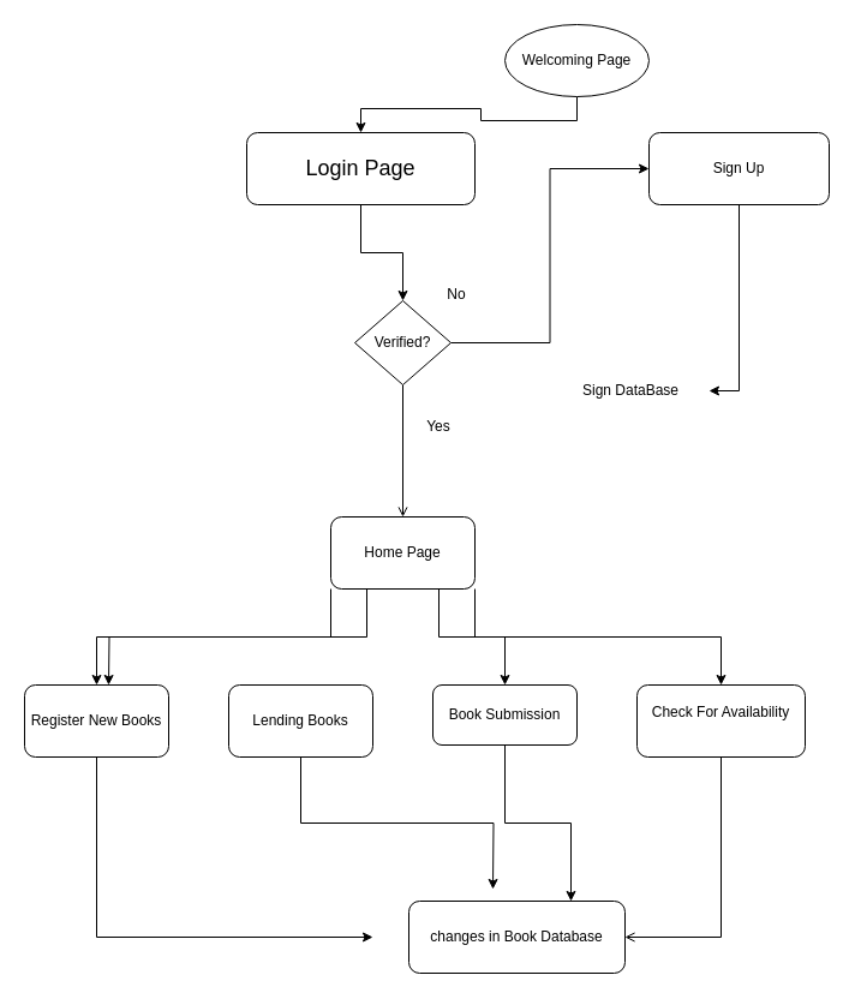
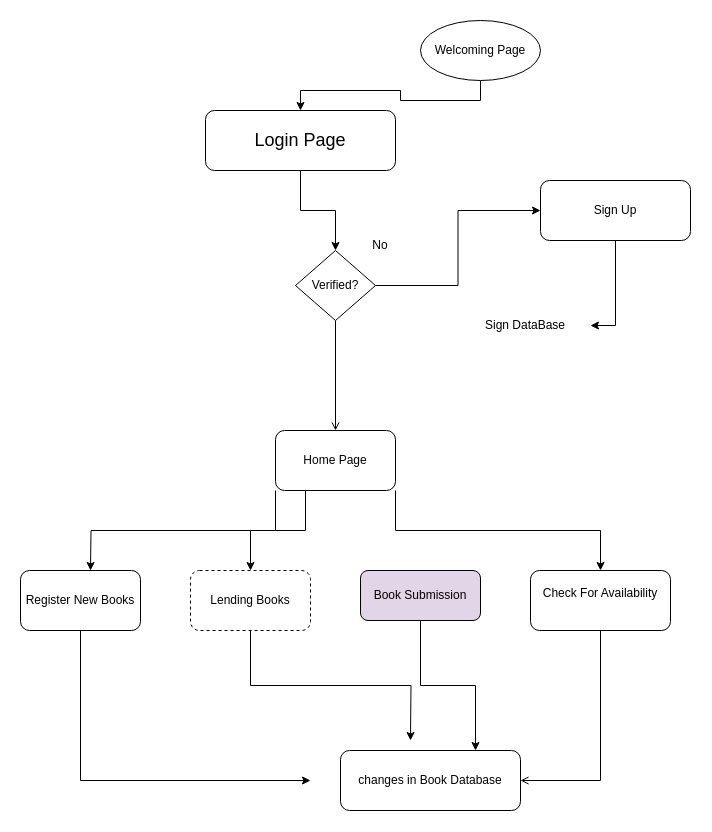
  <mxCell id="0" />
  <mxCell id="1" parent="0" />
  <mxCell id="2" style="edgeStyle=orthogonalEdgeStyle;rounded=0;orthogonalLoop=1;jettySize=auto;html=1;exitX=0.5;exitY=1;exitDx=0;exitDy=0;entryX=0.5;entryY=0;entryDx=0;entryDy=0;" edge="1" parent="1" source="3" target="6"><mxGeometry relative="1" as="geometry" /></mxCell>
  <mxCell id="3" value="&lt;font style=&quot;font-size: 18px;&quot;&gt;Login Page&lt;/font&gt;" style="rounded=1;whiteSpace=wrap;html=1;" vertex="1" parent="1"><mxGeometry x="205" y="110" width="190" height="60" as="geometry" /></mxCell>
  <mxCell id="4" style="edgeStyle=orthogonalEdgeStyle;rounded=0;orthogonalLoop=1;jettySize=auto;html=1;exitX=0.5;exitY=1;exitDx=0;exitDy=0;entryX=0.5;entryY=0;entryDx=0;entryDy=0;endArrow=open;" edge="1" parent="1" source="6" target="12"><mxGeometry relative="1" as="geometry" /></mxCell>
  <mxCell id="5" style="edgeStyle=orthogonalEdgeStyle;rounded=0;orthogonalLoop=1;jettySize=auto;html=1;exitX=1;exitY=0.5;exitDx=0;exitDy=0;entryX=0;entryY=0.5;entryDx=0;entryDy=0;" edge="1" parent="1" source="6" target="14"><mxGeometry relative="1" as="geometry"><mxPoint x="510" y="190" as="targetPoint" /></mxGeometry></mxCell>
  <mxCell id="6" value="Verified?" style="rhombus;whiteSpace=wrap;html=1;" vertex="1" parent="1"><mxGeometry x="295" y="250" width="80" height="70" as="geometry" /></mxCell>
  <mxCell id="7" value="Sign DataBase" style="text;html=1;align=center;verticalAlign=middle;whiteSpace=wrap;rounded=0;" vertex="1" parent="1"><mxGeometry x="460" y="310" width="130" height="30" as="geometry" /></mxCell>
  <mxCell id="8" style="edgeStyle=orthogonalEdgeStyle;rounded=0;orthogonalLoop=1;jettySize=auto;html=1;exitX=0;exitY=1;exitDx=0;exitDy=0;" edge="1" parent="1" source="12"><mxGeometry relative="1" as="geometry"><mxPoint x="90" y="570" as="targetPoint" /></mxGeometry></mxCell>
- <mxCell id="9" style="edgeStyle=orthogonalEdgeStyle;rounded=0;orthogonalLoop=1;jettySize=auto;html=1;exitX=0.25;exitY=1;exitDx=0;exitDy=0;" edge="1" parent="1" source="12" target="20"><mxGeometry relative="1" as="geometry" /></mxCell>
- <mxCell id="10" style="edgeStyle=orthogonalEdgeStyle;rounded=0;orthogonalLoop=1;jettySize=auto;html=1;exitX=0.75;exitY=1;exitDx=0;exitDy=0;entryX=0.5;entryY=0;entryDx=0;entryDy=0;" edge="1" parent="1" source="12" target="24"><mxGeometry relative="1" as="geometry" /></mxCell>
+ <mxCell id="9" style="edgeStyle=orthogonalEdgeStyle;rounded=0;orthogonalLoop=1;jettySize=auto;html=1;exitX=0.25;exitY=1;exitDx=0;exitDy=0;entryX=0.5;entryY=0;entryDx=0;entryDy=0;" edge="1" parent="1" source="12" target="22"><mxGeometry relative="1" as="geometry" /></mxCell>
  <mxCell id="11" style="edgeStyle=orthogonalEdgeStyle;rounded=0;orthogonalLoop=1;jettySize=auto;html=1;exitX=1;exitY=1;exitDx=0;exitDy=0;entryX=0.5;entryY=0;entryDx=0;entryDy=0;" edge="1" parent="1" source="12" target="26"><mxGeometry relative="1" as="geometry" /></mxCell>
  <mxCell id="12" value="Home Page" style="rounded=1;whiteSpace=wrap;html=1;" vertex="1" parent="1"><mxGeometry x="275" y="430" width="120" height="60" as="geometry" /></mxCell>
  <mxCell id="13" style="edgeStyle=orthogonalEdgeStyle;rounded=0;orthogonalLoop=1;jettySize=auto;html=1;exitX=0.5;exitY=1;exitDx=0;exitDy=0;entryX=1;entryY=0.5;entryDx=0;entryDy=0;" edge="1" parent="1" source="14" target="7"><mxGeometry relative="1" as="geometry" /></mxCell>
- <mxCell id="14" value="Sign Up" style="rounded=1;whiteSpace=wrap;html=1;" vertex="1" parent="1"><mxGeometry x="540" y="110" width="150" height="60" as="geometry" /></mxCell>
+ <mxCell id="14" value="Sign Up" style="rounded=1;whiteSpace=wrap;html=1;" vertex="1" parent="1"><mxGeometry x="540" y="180" width="150" height="60" as="geometry" /></mxCell>
  <mxCell id="15" style="edgeStyle=orthogonalEdgeStyle;rounded=0;orthogonalLoop=1;jettySize=auto;html=1;exitX=0.5;exitY=1;exitDx=0;exitDy=0;entryX=0.5;entryY=0;entryDx=0;entryDy=0;" edge="1" parent="1" source="16" target="3"><mxGeometry relative="1" as="geometry" /></mxCell>
  <mxCell id="16" value="Welcoming Page" style="ellipse;whiteSpace=wrap;html=1;" vertex="1" parent="1"><mxGeometry x="420" y="20" width="120" height="60" as="geometry" /></mxCell>
- <mxCell id="17" value="Yes" style="text;html=1;align=center;verticalAlign=middle;whiteSpace=wrap;rounded=0;" vertex="1" parent="1"><mxGeometry x="335" y="340" width="60" height="30" as="geometry" /></mxCell>
  <mxCell id="18" value="No" style="text;html=1;align=center;verticalAlign=middle;whiteSpace=wrap;rounded=0;" vertex="1" parent="1"><mxGeometry y="230" width="60" height="30" as="geometry" x="350" /></mxCell>
  <mxCell id="19" style="edgeStyle=orthogonalEdgeStyle;rounded=0;orthogonalLoop=1;jettySize=auto;html=1;" edge="1" parent="1" source="20"><mxGeometry relative="1" as="geometry"><mxPoint x="310" y="780" as="targetPoint" /><Array as="points"><mxPoint x="80" y="780" /></Array></mxGeometry></mxCell>
  <mxCell id="20" value="Register New Books" style="rounded=1;whiteSpace=wrap;html=1;" vertex="1" parent="1"><mxGeometry x="20" y="570" width="120" height="60" as="geometry" /></mxCell>
  <mxCell id="21" style="edgeStyle=orthogonalEdgeStyle;rounded=0;orthogonalLoop=1;jettySize=auto;html=1;exitX=0.5;exitY=1;exitDx=0;exitDy=0;" edge="1" parent="1" source="22"><mxGeometry relative="1" as="geometry"><mxPoint x="410" y="740" as="targetPoint" /></mxGeometry></mxCell>
- <mxCell id="22" value="Lending Books" style="rounded=1;whiteSpace=wrap;html=1;" vertex="1" parent="1"><mxGeometry x="190" y="570" width="120" height="60" as="geometry" /></mxCell>
+ <mxCell id="22" value="Lending Books" style="rounded=1;whiteSpace=wrap;html=1;dashed=1;" vertex="1" parent="1"><mxGeometry x="190" y="570" width="120" height="60" as="geometry" /></mxCell>
  <mxCell id="23" style="edgeStyle=orthogonalEdgeStyle;rounded=0;orthogonalLoop=1;jettySize=auto;html=1;exitX=0.5;exitY=1;exitDx=0;exitDy=0;entryX=0.75;entryY=0;entryDx=0;entryDy=0;" edge="1" parent="1" source="24" target="27"><mxGeometry relative="1" as="geometry" /></mxCell>
- <mxCell id="24" value="Book Submission" style="rounded=1;whiteSpace=wrap;html=1;" vertex="1" parent="1"><mxGeometry x="360" y="570" width="120" height="50" as="geometry" /></mxCell>
+ <mxCell id="24" value="Book Submission" style="rounded=1;whiteSpace=wrap;html=1;fillColor=#e1d5e7;" vertex="1" parent="1"><mxGeometry x="360" y="570" width="120" height="50" as="geometry" /></mxCell>
  <mxCell id="25" style="edgeStyle=orthogonalEdgeStyle;rounded=0;orthogonalLoop=1;jettySize=auto;html=1;exitX=0.5;exitY=1;exitDx=0;exitDy=0;entryX=1;entryY=0.5;entryDx=0;entryDy=0;endArrow=open;" edge="1" parent="1" source="26" target="27"><mxGeometry relative="1" as="geometry" /></mxCell>
  <mxCell id="26" value="Check For Availability&lt;div&gt;&lt;br&gt;&lt;/div&gt;" style="rounded=1;whiteSpace=wrap;html=1;" vertex="1" parent="1"><mxGeometry x="530" y="570" width="140" height="60" as="geometry" /></mxCell>
  <mxCell id="27" value="changes in Book Database" style="rounded=1;whiteSpace=wrap;html=1;" vertex="1" parent="1"><mxGeometry x="340" y="750" width="180" height="60" as="geometry" /></mxCell>
